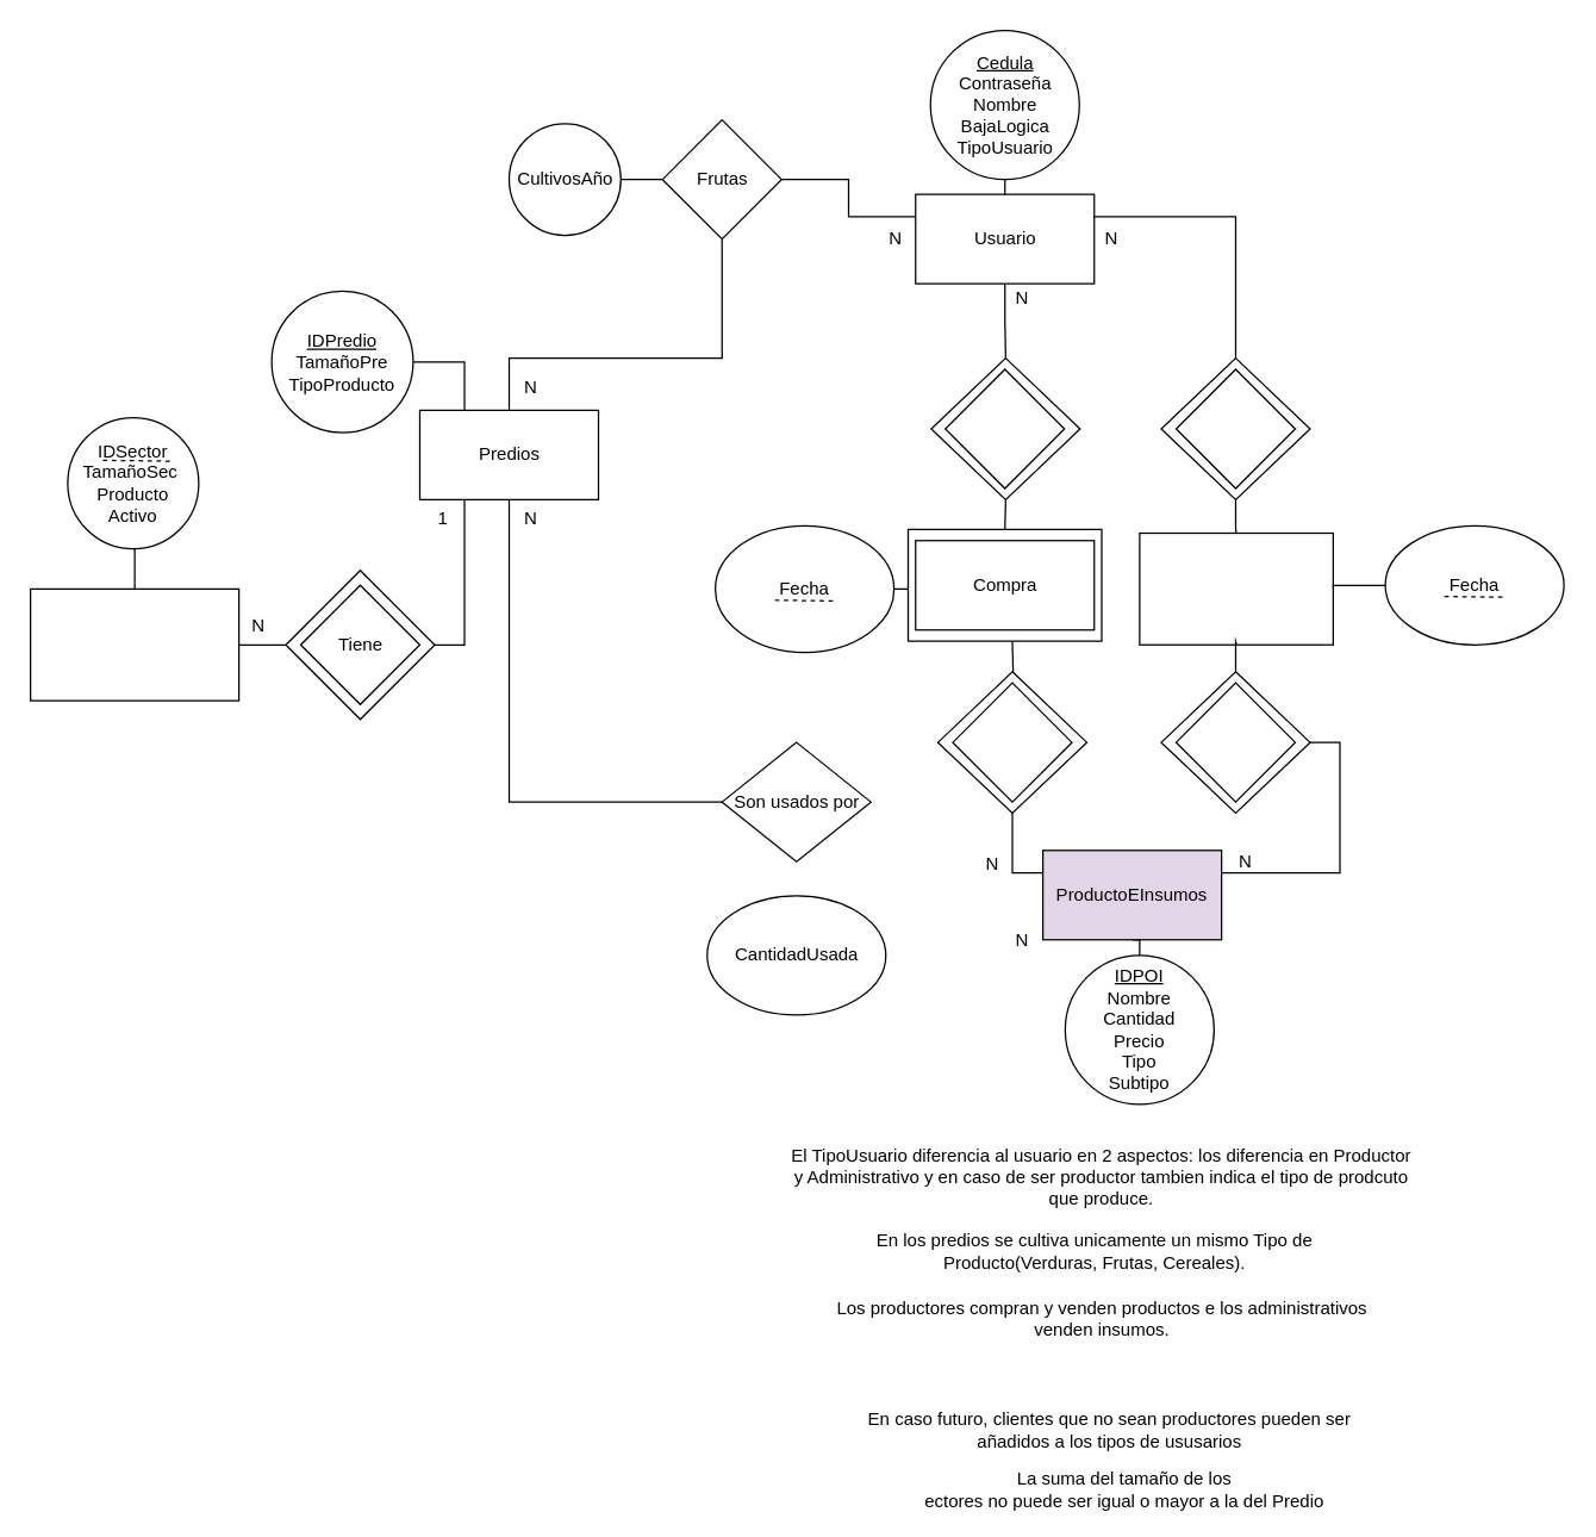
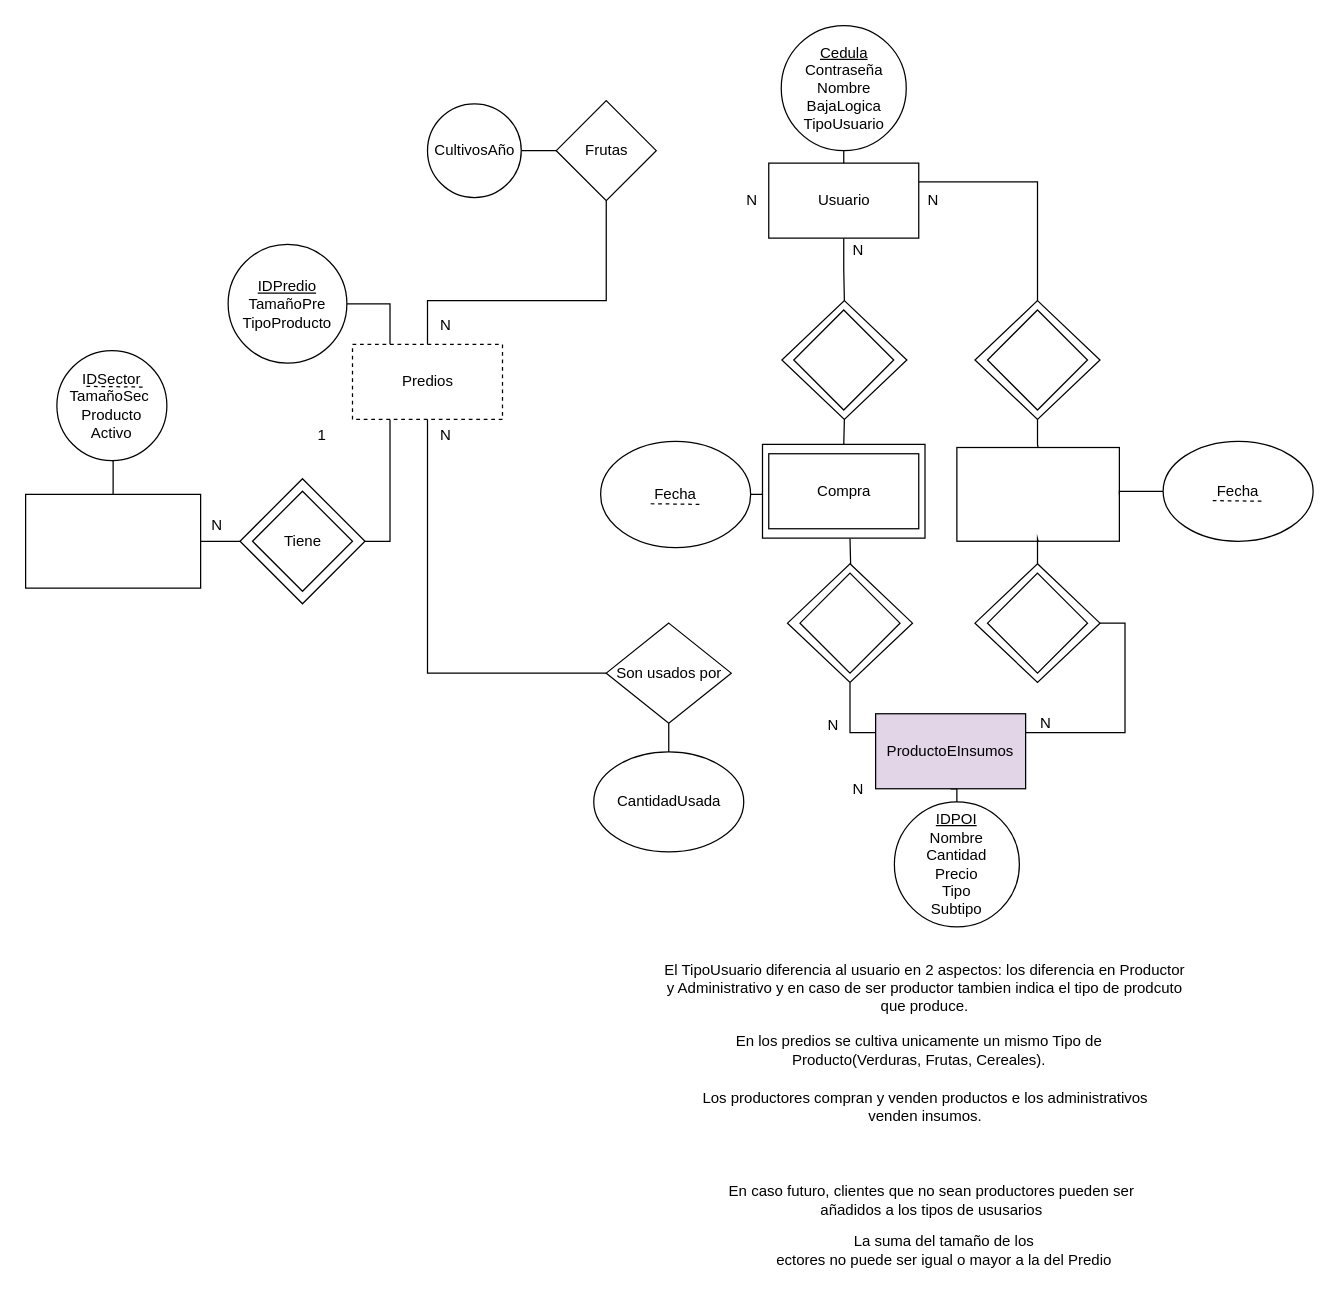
  <mxCell id="0" />
  <mxCell id="1" parent="0" />
  <mxCell id="2" style="edgeStyle=orthogonalEdgeStyle;rounded=0;orthogonalLoop=1;jettySize=auto;html=1;exitX=0.5;exitY=1;exitDx=0;exitDy=0;entryX=0.5;entryY=0;entryDx=0;entryDy=0;endArrow=none;endFill=0;" parent="1" source="5" target="50" edge="1"><mxGeometry relative="1" as="geometry" /></mxCell>
  <mxCell id="3" style="edgeStyle=orthogonalEdgeStyle;rounded=0;orthogonalLoop=1;jettySize=auto;html=1;exitX=1;exitY=0.25;exitDx=0;exitDy=0;entryX=0.5;entryY=0;entryDx=0;entryDy=0;endArrow=none;endFill=0;" parent="1" source="5" target="54" edge="1"><mxGeometry relative="1" as="geometry" /></mxCell>
- <mxCell id="4" style="edgeStyle=orthogonalEdgeStyle;rounded=0;orthogonalLoop=1;jettySize=auto;html=1;exitX=0;exitY=0.25;exitDx=0;exitDy=0;entryX=1;entryY=0.5;entryDx=0;entryDy=0;endArrow=none;endFill=0;" edge="1" parent="1" source="5" target="81"><mxGeometry relative="1" as="geometry" /></mxCell>
  <mxCell id="5" value="Usuario" style="rounded=0;whiteSpace=wrap;html=1;" parent="1" vertex="1"><mxGeometry x="614.5" y="130" width="120" height="60" as="geometry" /></mxCell>
  <mxCell id="6" style="edgeStyle=orthogonalEdgeStyle;rounded=0;orthogonalLoop=1;jettySize=auto;html=1;exitX=0.5;exitY=1;exitDx=0;exitDy=0;entryX=0.5;entryY=0;entryDx=0;entryDy=0;startArrow=none;startFill=0;endArrow=none;endFill=0;" parent="1" source="7" target="5" edge="1"><mxGeometry relative="1" as="geometry" /></mxCell>
  <mxCell id="7" value="&lt;u&gt;Cedula&lt;/u&gt;&lt;br&gt;Contraseña&lt;br&gt;Nombre&lt;br&gt;BajaLogica&lt;br&gt;TipoUsuario" style="ellipse;whiteSpace=wrap;html=1;aspect=fixed;" parent="1" vertex="1"><mxGeometry x="624.5" y="20" width="100" height="100" as="geometry" /></mxCell>
  <mxCell id="8" style="edgeStyle=orthogonalEdgeStyle;rounded=0;orthogonalLoop=1;jettySize=auto;html=1;exitX=0.25;exitY=0;exitDx=0;exitDy=0;entryX=1;entryY=0.5;entryDx=0;entryDy=0;endArrow=none;endFill=0;" parent="1" source="9" target="16" edge="1"><mxGeometry relative="1" as="geometry" /></mxCell>
- <mxCell id="9" value="Predios" style="rounded=0;whiteSpace=wrap;html=1;" parent="1" vertex="1"><mxGeometry x="281.5" y="275" width="120" height="60" as="geometry" /></mxCell>
+ <mxCell id="9" value="Predios" style="rounded=0;whiteSpace=wrap;html=1;dashed=1;" parent="1" vertex="1"><mxGeometry x="281.5" y="275" width="120" height="60" as="geometry" /></mxCell>
  <mxCell id="10" style="edgeStyle=orthogonalEdgeStyle;rounded=0;orthogonalLoop=1;jettySize=auto;html=1;exitX=0.5;exitY=1;exitDx=0;exitDy=0;entryX=0.5;entryY=0;entryDx=0;entryDy=0;endArrow=none;endFill=0;" parent="1" source="81" target="9" edge="1"><mxGeometry relative="1" as="geometry"><Array as="points"><mxPoint x="485" y="240" /><mxPoint x="342" y="240" /></Array></mxGeometry></mxCell>
  <mxCell id="11" value="&lt;u&gt;IDPOI&lt;/u&gt;&lt;br&gt;Nombre&lt;br&gt;Cantidad&lt;br&gt;Precio&lt;br&gt;Tipo&lt;br&gt;Subtipo" style="ellipse;whiteSpace=wrap;html=1;aspect=fixed;" parent="1" vertex="1"><mxGeometry x="715" y="641" width="100" height="100" as="geometry" /></mxCell>
  <mxCell id="12" value="El TipoUsuario diferencia al usuario en 2 aspectos: los diferencia en Productor y Administrativo y en caso de ser productor tambien indica el tipo de prodcuto que produce." style="text;html=1;strokeColor=none;fillColor=none;align=center;verticalAlign=middle;whiteSpace=wrap;rounded=0;" parent="1" vertex="1"><mxGeometry x="529" y="770" width="421" height="40" as="geometry" /></mxCell>
+ <mxCell id="13" style="edgeStyle=orthogonalEdgeStyle;rounded=0;orthogonalLoop=1;jettySize=auto;html=1;exitX=0.5;exitY=1;exitDx=0;exitDy=0;entryX=0.5;entryY=0;entryDx=0;entryDy=0;endArrow=none;endFill=0;" parent="1" source="15" target="57" edge="1"><mxGeometry relative="1" as="geometry" /></mxCell>
  <mxCell id="14" style="edgeStyle=orthogonalEdgeStyle;rounded=0;orthogonalLoop=1;jettySize=auto;html=1;exitX=0;exitY=0.5;exitDx=0;exitDy=0;entryX=0.5;entryY=1;entryDx=0;entryDy=0;endArrow=none;endFill=0;" parent="1" source="15" target="9" edge="1"><mxGeometry relative="1" as="geometry" /></mxCell>
  <mxCell id="15" value="Son usados por" style="rhombus;whiteSpace=wrap;html=1;" parent="1" vertex="1"><mxGeometry x="484.5" y="498" width="100" height="80" as="geometry" /></mxCell>
  <mxCell id="16" value="&lt;u&gt;IDPredio&lt;/u&gt;&lt;br&gt;TamañoPre&lt;br&gt;TipoProducto" style="ellipse;whiteSpace=wrap;html=1;aspect=fixed;" parent="1" vertex="1"><mxGeometry x="182" y="195" width="95" height="95" as="geometry" /></mxCell>
  <mxCell id="17" style="edgeStyle=orthogonalEdgeStyle;rounded=0;orthogonalLoop=1;jettySize=auto;html=1;exitX=1;exitY=0.5;exitDx=0;exitDy=0;entryX=0;entryY=0.5;entryDx=0;entryDy=0;endArrow=none;endFill=0;" parent="1" source="18" target="81" edge="1"><mxGeometry relative="1" as="geometry" /></mxCell>
  <mxCell id="18" value="CultivosAño" style="ellipse;whiteSpace=wrap;html=1;aspect=fixed;" parent="1" vertex="1"><mxGeometry x="341.5" y="82.5" width="75" height="75" as="geometry" /></mxCell>
  <mxCell id="19" value="En los predios se cultiva unicamente un mismo Tipo de Producto(Verduras, Frutas, Cereales)." style="text;html=1;strokeColor=none;fillColor=none;align=center;verticalAlign=middle;whiteSpace=wrap;rounded=0;" parent="1" vertex="1"><mxGeometry x="534.786" y="830" width="400" height="20" as="geometry" /></mxCell>
  <mxCell id="20" value="" style="group" parent="1" vertex="1" connectable="0"><mxGeometry x="629.5" y="450.5" width="100" height="95" as="geometry" /></mxCell>
  <mxCell id="21" value="" style="rhombus;whiteSpace=wrap;html=1;" parent="20" vertex="1"><mxGeometry width="100" height="95" as="geometry" /></mxCell>
  <mxCell id="22" style="edgeStyle=orthogonalEdgeStyle;rounded=0;orthogonalLoop=1;jettySize=auto;html=1;exitX=1;exitY=0.5;exitDx=0;exitDy=0;entryX=0;entryY=0.5;entryDx=0;entryDy=0;endArrow=none;endFill=0;" parent="1" source="46" target="43" edge="1"><mxGeometry relative="1" as="geometry" /></mxCell>
  <mxCell id="23" value="Los productores compran y venden productos e los administrativos venden insumos." style="text;html=1;strokeColor=none;fillColor=none;align=center;verticalAlign=middle;whiteSpace=wrap;rounded=0;" parent="1" vertex="1"><mxGeometry x="550" y="870" width="380" height="30" as="geometry" /></mxCell>
  <mxCell id="24" style="edgeStyle=orthogonalEdgeStyle;rounded=0;orthogonalLoop=1;jettySize=auto;html=1;exitX=0.5;exitY=1;exitDx=0;exitDy=0;entryX=0.5;entryY=0;entryDx=0;entryDy=0;endArrow=none;endFill=0;" parent="1" source="27" target="11" edge="1"><mxGeometry relative="1" as="geometry"><mxPoint x="789" y="661" as="targetPoint" /></mxGeometry></mxCell>
  <mxCell id="25" style="edgeStyle=orthogonalEdgeStyle;rounded=0;orthogonalLoop=1;jettySize=auto;html=1;exitX=0;exitY=0.25;exitDx=0;exitDy=0;entryX=0.5;entryY=1;entryDx=0;entryDy=0;endArrow=none;endFill=0;" parent="1" source="27" target="21" edge="1"><mxGeometry relative="1" as="geometry" /></mxCell>
  <mxCell id="26" style="edgeStyle=orthogonalEdgeStyle;rounded=0;orthogonalLoop=1;jettySize=auto;html=1;exitX=1;exitY=0.25;exitDx=0;exitDy=0;entryX=1;entryY=0.5;entryDx=0;entryDy=0;endArrow=none;endFill=0;" parent="1" source="27" target="32" edge="1"><mxGeometry relative="1" as="geometry" /></mxCell>
  <mxCell id="27" value="ProductoEInsumos" style="rounded=0;whiteSpace=wrap;html=1;fillColor=#e1d5e7;" parent="1" vertex="1"><mxGeometry x="700" y="570.5" width="120" height="60" as="geometry" /></mxCell>
  <mxCell id="28" value="" style="rhombus;whiteSpace=wrap;html=1;" parent="1" vertex="1"><mxGeometry x="639.5" y="458" width="80" height="80" as="geometry" /></mxCell>
  <mxCell id="29" value="" style="group" parent="1" vertex="1" connectable="0"><mxGeometry x="765" y="357.5" width="130" height="75" as="geometry" /></mxCell>
  <mxCell id="30" value="" style="rounded=0;whiteSpace=wrap;html=1;" parent="29" vertex="1"><mxGeometry width="130" height="75" as="geometry" /></mxCell>
  <mxCell id="31" value="" style="group" parent="1" vertex="1" connectable="0"><mxGeometry x="779.5" y="450.5" width="100" height="95" as="geometry" /></mxCell>
  <mxCell id="32" value="" style="rhombus;whiteSpace=wrap;html=1;" parent="31" vertex="1"><mxGeometry width="100" height="95" as="geometry" /></mxCell>
  <mxCell id="33" value="" style="rhombus;whiteSpace=wrap;html=1;" parent="31" vertex="1"><mxGeometry x="10" y="7.5" width="80" height="80" as="geometry" /></mxCell>
  <mxCell id="34" style="edgeStyle=orthogonalEdgeStyle;rounded=0;orthogonalLoop=1;jettySize=auto;html=1;exitX=0.5;exitY=1;exitDx=0;exitDy=0;endArrow=none;endFill=0;" parent="1" source="54" target="30" edge="1"><mxGeometry relative="1" as="geometry" /></mxCell>
  <mxCell id="35" style="edgeStyle=orthogonalEdgeStyle;rounded=0;orthogonalLoop=1;jettySize=auto;html=1;exitX=0.5;exitY=0;exitDx=0;exitDy=0;endArrow=none;endFill=0;" parent="1" edge="1"><mxGeometry relative="1" as="geometry"><mxPoint x="679.5" y="450.333" as="targetPoint" /><mxPoint x="680" y="451" as="sourcePoint" /></mxGeometry></mxCell>
  <mxCell id="36" style="edgeStyle=orthogonalEdgeStyle;rounded=0;orthogonalLoop=1;jettySize=auto;html=1;exitX=0.5;exitY=0;exitDx=0;exitDy=0;endArrow=none;endFill=0;" parent="1" edge="1"><mxGeometry relative="1" as="geometry"><mxPoint x="679.5" y="430.333" as="targetPoint" /><mxPoint x="680" y="451" as="sourcePoint" /></mxGeometry></mxCell>
  <mxCell id="37" style="edgeStyle=orthogonalEdgeStyle;rounded=0;orthogonalLoop=1;jettySize=auto;html=1;exitX=0.5;exitY=0;exitDx=0;exitDy=0;endArrow=none;endFill=0;" parent="1" source="32" target="30" edge="1"><mxGeometry relative="1" as="geometry" /></mxCell>
  <mxCell id="38" style="edgeStyle=orthogonalEdgeStyle;rounded=0;orthogonalLoop=1;jettySize=auto;html=1;exitX=0;exitY=0.5;exitDx=0;exitDy=0;entryX=1;entryY=0.5;entryDx=0;entryDy=0;endArrow=none;endFill=0;" parent="1" source="40" target="30" edge="1"><mxGeometry relative="1" as="geometry" /></mxCell>
  <mxCell id="39" value="" style="group" parent="1" vertex="1" connectable="0"><mxGeometry x="930" y="352.5" width="120" height="80" as="geometry" /></mxCell>
  <mxCell id="40" value="Fecha" style="ellipse;whiteSpace=wrap;html=1;" parent="39" vertex="1"><mxGeometry width="120" height="80" as="geometry" /></mxCell>
  <mxCell id="41" value="" style="endArrow=none;dashed=1;html=1;" parent="39" edge="1"><mxGeometry width="50" height="50" relative="1" as="geometry"><mxPoint x="39.667" y="47.5" as="sourcePoint" /><mxPoint x="80.167" y="48" as="targetPoint" /></mxGeometry></mxCell>
  <mxCell id="42" value="" style="group" parent="1" vertex="1" connectable="0"><mxGeometry x="609.5" y="355" width="130" height="75" as="geometry" /></mxCell>
  <mxCell id="43" value="" style="rounded=0;whiteSpace=wrap;html=1;" parent="42" vertex="1"><mxGeometry width="130" height="75" as="geometry" /></mxCell>
  <mxCell id="44" value="Compra" style="rounded=0;whiteSpace=wrap;html=1;" parent="42" vertex="1"><mxGeometry x="5" y="7.5" width="120" height="60" as="geometry" /></mxCell>
  <mxCell id="45" value="" style="group" parent="1" vertex="1" connectable="0"><mxGeometry x="480" y="352.5" width="120" height="85" as="geometry" /></mxCell>
  <mxCell id="46" value="Fecha" style="ellipse;whiteSpace=wrap;html=1;" parent="45" vertex="1"><mxGeometry width="120" height="85" as="geometry" /></mxCell>
  <mxCell id="47" value="" style="endArrow=none;dashed=1;html=1;" parent="45" edge="1"><mxGeometry width="50" height="50" relative="1" as="geometry"><mxPoint x="40" y="50" as="sourcePoint" /><mxPoint x="80.5" y="50.5" as="targetPoint" /></mxGeometry></mxCell>
  <mxCell id="48" value="" style="group" parent="1" vertex="1" connectable="0"><mxGeometry x="625" y="240" width="100" height="95" as="geometry" /></mxCell>
  <mxCell id="49" value="" style="group" parent="48" vertex="1" connectable="0"><mxGeometry width="100" height="95" as="geometry" /></mxCell>
  <mxCell id="50" value="" style="rhombus;whiteSpace=wrap;html=1;" parent="49" vertex="1"><mxGeometry width="100" height="95" as="geometry" /></mxCell>
  <mxCell id="51" value="" style="rhombus;whiteSpace=wrap;html=1;" parent="49" vertex="1"><mxGeometry x="9.5" y="7.5" width="80" height="80" as="geometry" /></mxCell>
  <mxCell id="52" value="" style="group" parent="1" vertex="1" connectable="0"><mxGeometry x="779.5" y="240" width="100" height="95" as="geometry" /></mxCell>
  <mxCell id="53" value="" style="group" parent="52" vertex="1" connectable="0"><mxGeometry width="100" height="95" as="geometry" /></mxCell>
  <mxCell id="54" value="" style="rhombus;whiteSpace=wrap;html=1;" parent="53" vertex="1"><mxGeometry width="100" height="95" as="geometry" /></mxCell>
  <mxCell id="55" value="" style="rhombus;whiteSpace=wrap;html=1;" parent="53" vertex="1"><mxGeometry x="10" y="7.5" width="80" height="80" as="geometry" /></mxCell>
  <mxCell id="56" style="edgeStyle=orthogonalEdgeStyle;rounded=0;orthogonalLoop=1;jettySize=auto;html=1;exitX=0.5;exitY=0;exitDx=0;exitDy=0;entryX=0.5;entryY=1;entryDx=0;entryDy=0;endArrow=none;endFill=0;" parent="1" source="43" target="50" edge="1"><mxGeometry relative="1" as="geometry" /></mxCell>
  <mxCell id="57" value="CantidadUsada" style="ellipse;whiteSpace=wrap;html=1;" parent="1" vertex="1"><mxGeometry x="474.5" y="601" width="120" height="80" as="geometry" /></mxCell>
  <mxCell id="58" value="N" style="text;html=1;resizable=0;points=[];autosize=1;align=left;verticalAlign=top;spacingTop=-4;" parent="1" vertex="1"><mxGeometry x="350" y="337.5" width="20" height="20" as="geometry" /></mxCell>
  <mxCell id="59" value="N" style="text;html=1;resizable=0;points=[];autosize=1;align=left;verticalAlign=top;spacingTop=-4;" parent="1" vertex="1"><mxGeometry x="680" y="620.5" width="20" height="20" as="geometry" /></mxCell>
  <mxCell id="60" value="N" style="text;html=1;resizable=0;points=[];autosize=1;align=left;verticalAlign=top;spacingTop=-4;" parent="1" vertex="1"><mxGeometry x="350" y="250" width="20" height="20" as="geometry" /></mxCell>
  <mxCell id="61" value="N" style="text;html=1;resizable=0;points=[];autosize=1;align=left;verticalAlign=top;spacingTop=-4;" parent="1" vertex="1"><mxGeometry x="594.5" y="150" width="20" height="20" as="geometry" /></mxCell>
  <mxCell id="62" style="edgeStyle=orthogonalEdgeStyle;rounded=0;orthogonalLoop=1;jettySize=auto;html=1;exitX=0;exitY=0.5;exitDx=0;exitDy=0;entryX=1;entryY=0.5;entryDx=0;entryDy=0;endArrow=none;endFill=0;" edge="1" parent="1" source="66" target="64"><mxGeometry relative="1" as="geometry" /></mxCell>
  <mxCell id="63" value="" style="group" vertex="1" connectable="0" parent="1"><mxGeometry x="20" y="395" width="140" height="75" as="geometry" /></mxCell>
  <mxCell id="64" value="" style="rounded=0;whiteSpace=wrap;html=1;" vertex="1" parent="63"><mxGeometry width="140" height="75" as="geometry" /></mxCell>
  <mxCell id="65" value="" style="group" vertex="1" connectable="0" parent="1"><mxGeometry x="191.5" y="382.5" width="100" height="100" as="geometry" /></mxCell>
  <mxCell id="66" value="" style="rhombus;whiteSpace=wrap;html=1;" vertex="1" parent="65"><mxGeometry width="100" height="100" as="geometry" /></mxCell>
  <mxCell id="67" style="edgeStyle=orthogonalEdgeStyle;rounded=0;orthogonalLoop=1;jettySize=auto;html=1;exitX=1;exitY=0.5;exitDx=0;exitDy=0;entryX=0.25;entryY=1;entryDx=0;entryDy=0;endArrow=none;endFill=0;" edge="1" parent="65" source="66" target="9"><mxGeometry relative="1" as="geometry" /></mxCell>
  <mxCell id="68" value="Tiene" style="rhombus;whiteSpace=wrap;html=1;" vertex="1" parent="65"><mxGeometry x="10" y="10" width="80" height="80" as="geometry" /></mxCell>
  <mxCell id="69" style="edgeStyle=orthogonalEdgeStyle;rounded=0;orthogonalLoop=1;jettySize=auto;html=1;exitX=0.5;exitY=1;exitDx=0;exitDy=0;entryX=0.5;entryY=0;entryDx=0;entryDy=0;endArrow=none;endFill=0;" edge="1" parent="1" source="71" target="64"><mxGeometry relative="1" as="geometry" /></mxCell>
  <mxCell id="70" value="" style="group" vertex="1" connectable="0" parent="1"><mxGeometry x="45" y="280" width="90" height="88" as="geometry" /></mxCell>
  <mxCell id="71" value="&lt;span style=&quot;white-space: normal&quot;&gt;IDSector&lt;/span&gt;&lt;br style=&quot;white-space: normal&quot;&gt;&lt;span style=&quot;white-space: normal&quot;&gt;TamañoSec&amp;nbsp;&lt;br&gt;Producto&lt;br&gt;&lt;/span&gt;Activo&lt;span style=&quot;white-space: normal&quot;&gt;&lt;br&gt;&lt;/span&gt;" style="ellipse;whiteSpace=wrap;html=1;aspect=fixed;" vertex="1" parent="70"><mxGeometry width="88" height="88" as="geometry" /></mxCell>
  <mxCell id="72" value="" style="endArrow=none;dashed=1;html=1;" edge="1" parent="70"><mxGeometry width="50" height="50" relative="1" as="geometry"><mxPoint x="23.625" y="28.6" as="sourcePoint" /><mxPoint x="69.188" y="29.15" as="targetPoint" /></mxGeometry></mxCell>
- <mxCell id="73" value="1" style="text;html=1;resizable=0;points=[];autosize=1;align=left;verticalAlign=top;spacingTop=-4;" vertex="1" parent="1"><mxGeometry x="291.5" y="337.5" width="20" height="20" as="geometry" /></mxCell>
+ <mxCell id="73" value="1" style="text;html=1;resizable=0;points=[];autosize=1;align=left;verticalAlign=top;spacingTop=-4;" vertex="1" parent="1"><mxGeometry x="251.5" y="337.5" width="20" height="20" as="geometry" /></mxCell>
  <mxCell id="74" value="N" style="text;html=1;resizable=0;points=[];autosize=1;align=left;verticalAlign=top;spacingTop=-4;" vertex="1" parent="1"><mxGeometry x="167" y="410" width="20" height="20" as="geometry" /></mxCell>
  <mxCell id="75" value="En caso futuro, clientes que no sean productores pueden ser añadidos a los tipos de ususarios" style="text;html=1;strokeColor=none;fillColor=none;align=center;verticalAlign=middle;whiteSpace=wrap;rounded=0;" vertex="1" parent="1"><mxGeometry x="559.786" y="950" width="370" height="20" as="geometry" /></mxCell>
  <mxCell id="76" value="La suma del tamaño de los &lt;br&gt;ectores no puede ser igual o mayor a la del Predio" style="text;html=1;strokeColor=none;fillColor=none;align=center;verticalAlign=middle;whiteSpace=wrap;rounded=0;" vertex="1" parent="1"><mxGeometry x="569.786" y="990" width="370" height="20" as="geometry" /></mxCell>
  <mxCell id="77" value="N" style="text;html=1;resizable=0;points=[];autosize=1;align=left;verticalAlign=top;spacingTop=-4;" vertex="1" parent="1"><mxGeometry x="660" y="569.5" width="20" height="20" as="geometry" /></mxCell>
  <mxCell id="78" value="N" style="text;html=1;resizable=0;points=[];autosize=1;align=left;verticalAlign=top;spacingTop=-4;" vertex="1" parent="1"><mxGeometry x="829.5" y="568" width="20" height="20" as="geometry" /></mxCell>
  <mxCell id="79" value="N" style="text;html=1;resizable=0;points=[];autosize=1;align=left;verticalAlign=top;spacingTop=-4;" vertex="1" parent="1"><mxGeometry x="680" y="190" width="20" height="20" as="geometry" /></mxCell>
  <mxCell id="80" value="N" style="text;html=1;resizable=0;points=[];autosize=1;align=left;verticalAlign=top;spacingTop=-4;" vertex="1" parent="1"><mxGeometry x="739.5" y="150" width="20" height="20" as="geometry" /></mxCell>
  <mxCell id="81" value="Frutas" style="rhombus;whiteSpace=wrap;html=1;" parent="1" vertex="1"><mxGeometry x="444.5" y="80" width="80" height="80" as="geometry" /></mxCell>
